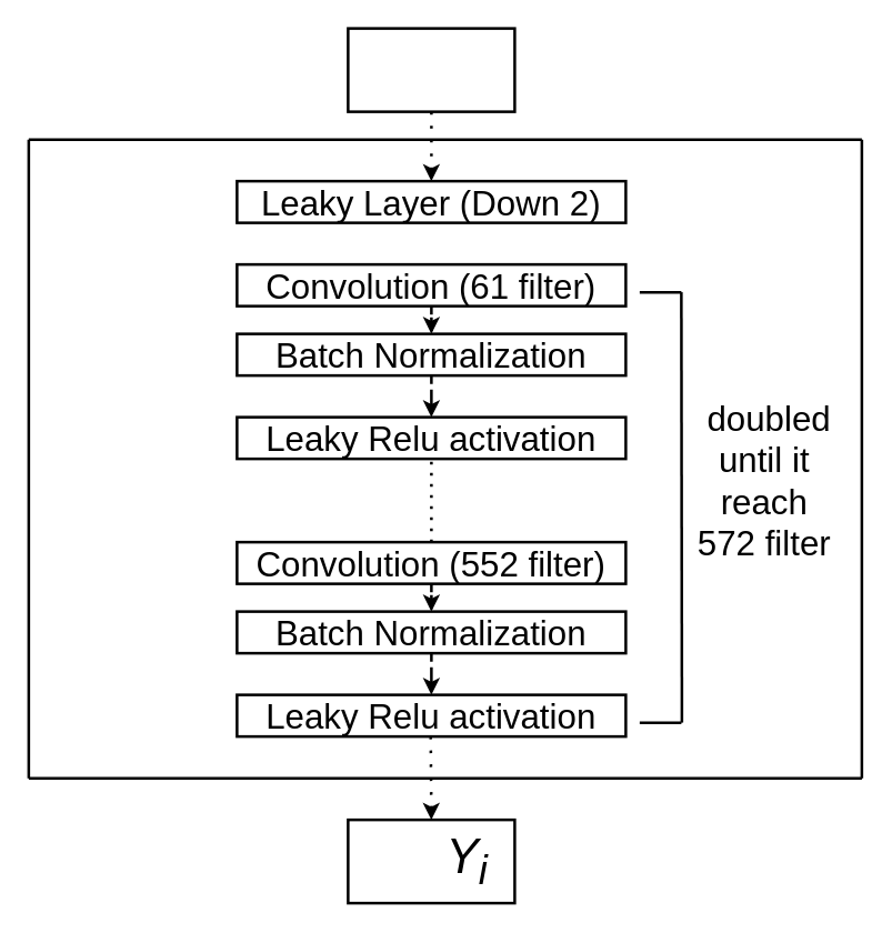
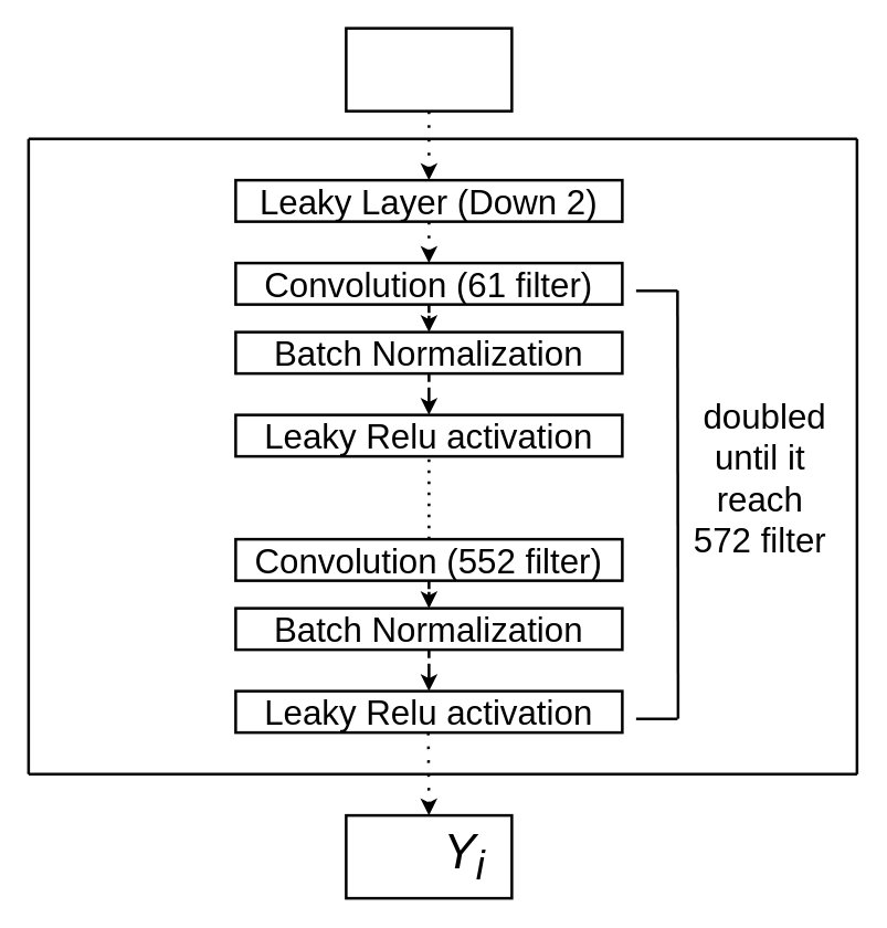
  <mxCell id="0" />
  <mxCell id="1" parent="0" />
  <mxCell id="2" value="" style="edgeStyle=orthogonalEdgeStyle;rounded=0;orthogonalLoop=1;jettySize=auto;html=1;dashed=1;strokeWidth=2;" parent="1" source="3" target="5" edge="1"><mxGeometry relative="1" as="geometry" /></mxCell>
  <mxCell id="3" value="&lt;font style=&quot;font-size: 25px;&quot;&gt;Convolution (61 filter)&lt;/font&gt;" style="rounded=0;whiteSpace=wrap;html=1;strokeWidth=2;" parent="1" vertex="1"><mxGeometry x="170" y="190" width="280" height="30" as="geometry" /></mxCell>
  <mxCell id="4" value="" style="edgeStyle=orthogonalEdgeStyle;rounded=0;orthogonalLoop=1;jettySize=auto;html=1;dashed=1;strokeWidth=2;" parent="1" source="5" target="6" edge="1"><mxGeometry relative="1" as="geometry" /></mxCell>
  <mxCell id="5" value="&lt;font style=&quot;font-size: 25px;&quot;&gt;Batch Normalization&lt;/font&gt;" style="rounded=0;whiteSpace=wrap;html=1;strokeWidth=2;" parent="1" vertex="1"><mxGeometry x="170" y="240" width="280" height="30" as="geometry" /></mxCell>
  <mxCell id="6" value="&lt;font style=&quot;font-size: 25px;&quot;&gt;Leaky Relu activation&lt;/font&gt;" style="rounded=0;whiteSpace=wrap;html=1;strokeWidth=2;" parent="1" vertex="1"><mxGeometry x="170" y="300" width="280" height="30" as="geometry" /></mxCell>
  <mxCell id="7" value="" style="edgeStyle=orthogonalEdgeStyle;rounded=0;orthogonalLoop=1;jettySize=auto;html=1;dashed=1;strokeWidth=2;" parent="1" source="8" target="10" edge="1"><mxGeometry relative="1" as="geometry" /></mxCell>
  <mxCell id="8" value="&lt;font style=&quot;font-size: 25px;&quot;&gt;Convolution (552 filter)&lt;/font&gt;" style="rounded=0;whiteSpace=wrap;html=1;strokeWidth=2;" parent="1" vertex="1"><mxGeometry x="170" y="390" width="280" height="30" as="geometry" /></mxCell>
  <mxCell id="9" value="" style="edgeStyle=orthogonalEdgeStyle;rounded=0;orthogonalLoop=1;jettySize=auto;html=1;dashed=1;strokeWidth=2;" parent="1" source="10" target="11" edge="1"><mxGeometry relative="1" as="geometry" /></mxCell>
  <mxCell id="10" value="&lt;font style=&quot;font-size: 25px;&quot;&gt;Batch Normalization&lt;/font&gt;" style="rounded=0;whiteSpace=wrap;html=1;strokeWidth=2;" parent="1" vertex="1"><mxGeometry x="170" y="440" width="280" height="30" as="geometry" /></mxCell>
  <mxCell id="11" value="&lt;font style=&quot;font-size: 25px;&quot;&gt;Leaky Relu activation&lt;/font&gt;" style="rounded=0;whiteSpace=wrap;html=1;strokeWidth=2;" parent="1" vertex="1"><mxGeometry x="170" y="500" width="280" height="30" as="geometry" /></mxCell>
  <mxCell id="12" value="" style="endArrow=none;dashed=1;html=1;dashPattern=1 3;strokeWidth=2;rounded=0;" parent="1" edge="1"><mxGeometry width="50" height="50" relative="1" as="geometry"><mxPoint x="310" y="390" as="sourcePoint" /><mxPoint x="310" y="330" as="targetPoint" /></mxGeometry></mxCell>
  <mxCell id="13" value="&lt;font style=&quot;font-size: 25px;&quot;&gt;&amp;nbsp;doubled until it reach 572 filter&lt;/font&gt;" style="text;html=1;strokeColor=none;fillColor=none;align=center;verticalAlign=middle;whiteSpace=wrap;rounded=0;strokeWidth=2;" parent="1" vertex="1"><mxGeometry x="510" y="330" width="80" height="30" as="geometry" /></mxCell>
  <mxCell id="14" value="" style="endArrow=none;html=1;fontSize=16;strokeWidth=2;" parent="1" edge="1"><mxGeometry width="50" height="50" relative="1" as="geometry"><mxPoint x="490.43" y="520" as="sourcePoint" /><mxPoint x="490" y="210" as="targetPoint" /></mxGeometry></mxCell>
  <mxCell id="15" value="" style="endArrow=none;html=1;fontSize=16;strokeWidth=2;" parent="1" edge="1"><mxGeometry width="50" height="50" relative="1" as="geometry"><mxPoint x="460" y="520" as="sourcePoint" /><mxPoint x="490" y="520" as="targetPoint" /></mxGeometry></mxCell>
  <mxCell id="16" value="" style="endArrow=none;html=1;fontSize=16;strokeWidth=2;" parent="1" edge="1"><mxGeometry width="50" height="50" relative="1" as="geometry"><mxPoint x="460" y="210" as="sourcePoint" /><mxPoint x="490" y="210" as="targetPoint" /></mxGeometry></mxCell>
  <mxCell id="17" value="" style="endArrow=classic;html=1;dashed=1;dashPattern=1 4;entryX=0.5;entryY=0;entryDx=0;entryDy=0;strokeWidth=2;" parent="1" target="21" edge="1"><mxGeometry width="50" height="50" relative="1" as="geometry"><mxPoint x="310" y="80" as="sourcePoint" /><mxPoint x="350" y="10" as="targetPoint" /></mxGeometry></mxCell>
  <mxCell id="18" value="" style="endArrow=classic;html=1;dashed=1;dashPattern=1 4;strokeWidth=2;entryX=0.5;entryY=0;entryDx=0;entryDy=0;" parent="1" target="20" edge="1"><mxGeometry width="50" height="50" relative="1" as="geometry"><mxPoint x="309.5" y="530" as="sourcePoint" /><mxPoint x="309.5" y="720" as="targetPoint" /></mxGeometry></mxCell>
  <mxCell id="19" value="" style="rounded=0;whiteSpace=wrap;html=1;strokeWidth=2;" parent="1" vertex="1"><mxGeometry x="250" y="20" width="120" height="60" as="geometry" /></mxCell>
  <mxCell id="20" value="" style="rounded=0;whiteSpace=wrap;html=1;strokeWidth=2;" parent="1" vertex="1"><mxGeometry x="250" y="590" width="120" height="60" as="geometry" /></mxCell>
  <mxCell id="21" value="&lt;font style=&quot;font-size: 25px;&quot;&gt;Leaky Layer (Down 2)&lt;/font&gt;" style="rounded=0;whiteSpace=wrap;html=1;strokeWidth=2;" parent="1" vertex="1"><mxGeometry x="170" y="130" width="280" height="30" as="geometry" /></mxCell>
+ <mxCell id="22" value="" style="endArrow=classic;html=1;fontSize=16;exitX=0.5;exitY=1;exitDx=0;exitDy=0;entryX=0.5;entryY=0;entryDx=0;entryDy=0;dashed=1;dashPattern=1 4;strokeWidth=2;" parent="1" source="21" target="3" edge="1"><mxGeometry width="50" height="50" relative="1" as="geometry"><mxPoint x="450" y="150" as="sourcePoint" /><mxPoint x="500" y="100" as="targetPoint" /></mxGeometry></mxCell>
  <mxCell id="23" value="" style="endArrow=none;html=1;fontSize=16;strokeWidth=2;" parent="1" edge="1"><mxGeometry width="50" height="50" relative="1" as="geometry"><mxPoint x="20" y="560" as="sourcePoint" /><mxPoint x="20" y="100" as="targetPoint" /></mxGeometry></mxCell>
  <mxCell id="24" value="" style="endArrow=none;html=1;fontSize=16;strokeWidth=2;" parent="1" edge="1"><mxGeometry width="50" height="50" relative="1" as="geometry"><mxPoint x="20" y="560" as="sourcePoint" /><mxPoint x="620" y="560" as="targetPoint" /></mxGeometry></mxCell>
  <mxCell id="25" value="" style="endArrow=none;html=1;fontSize=16;strokeWidth=2;" parent="1" edge="1"><mxGeometry width="50" height="50" relative="1" as="geometry"><mxPoint x="20" y="100" as="sourcePoint" /><mxPoint x="620" y="100" as="targetPoint" /></mxGeometry></mxCell>
  <mxCell id="26" value="" style="endArrow=none;html=1;fontSize=16;strokeWidth=2;" parent="1" edge="1"><mxGeometry width="50" height="50" relative="1" as="geometry"><mxPoint x="620" y="560" as="sourcePoint" /><mxPoint x="620" y="100" as="targetPoint" /></mxGeometry></mxCell>
  <mxCell id="27" value="&lt;font style=&quot;&quot;&gt;&lt;i style=&quot;&quot;&gt;&lt;span style=&quot;font-size: 35px;&quot;&gt;Y&lt;sub&gt;i&lt;/sub&gt;&lt;/span&gt;&lt;/i&gt;&lt;/font&gt;" style="text;html=1;strokeColor=none;fillColor=none;align=center;verticalAlign=middle;whiteSpace=wrap;rounded=0;fontSize=16;strokeWidth=2;" parent="1" vertex="1"><mxGeometry x="305.8" y="605" width="60" height="30" as="geometry" /></mxCell>
